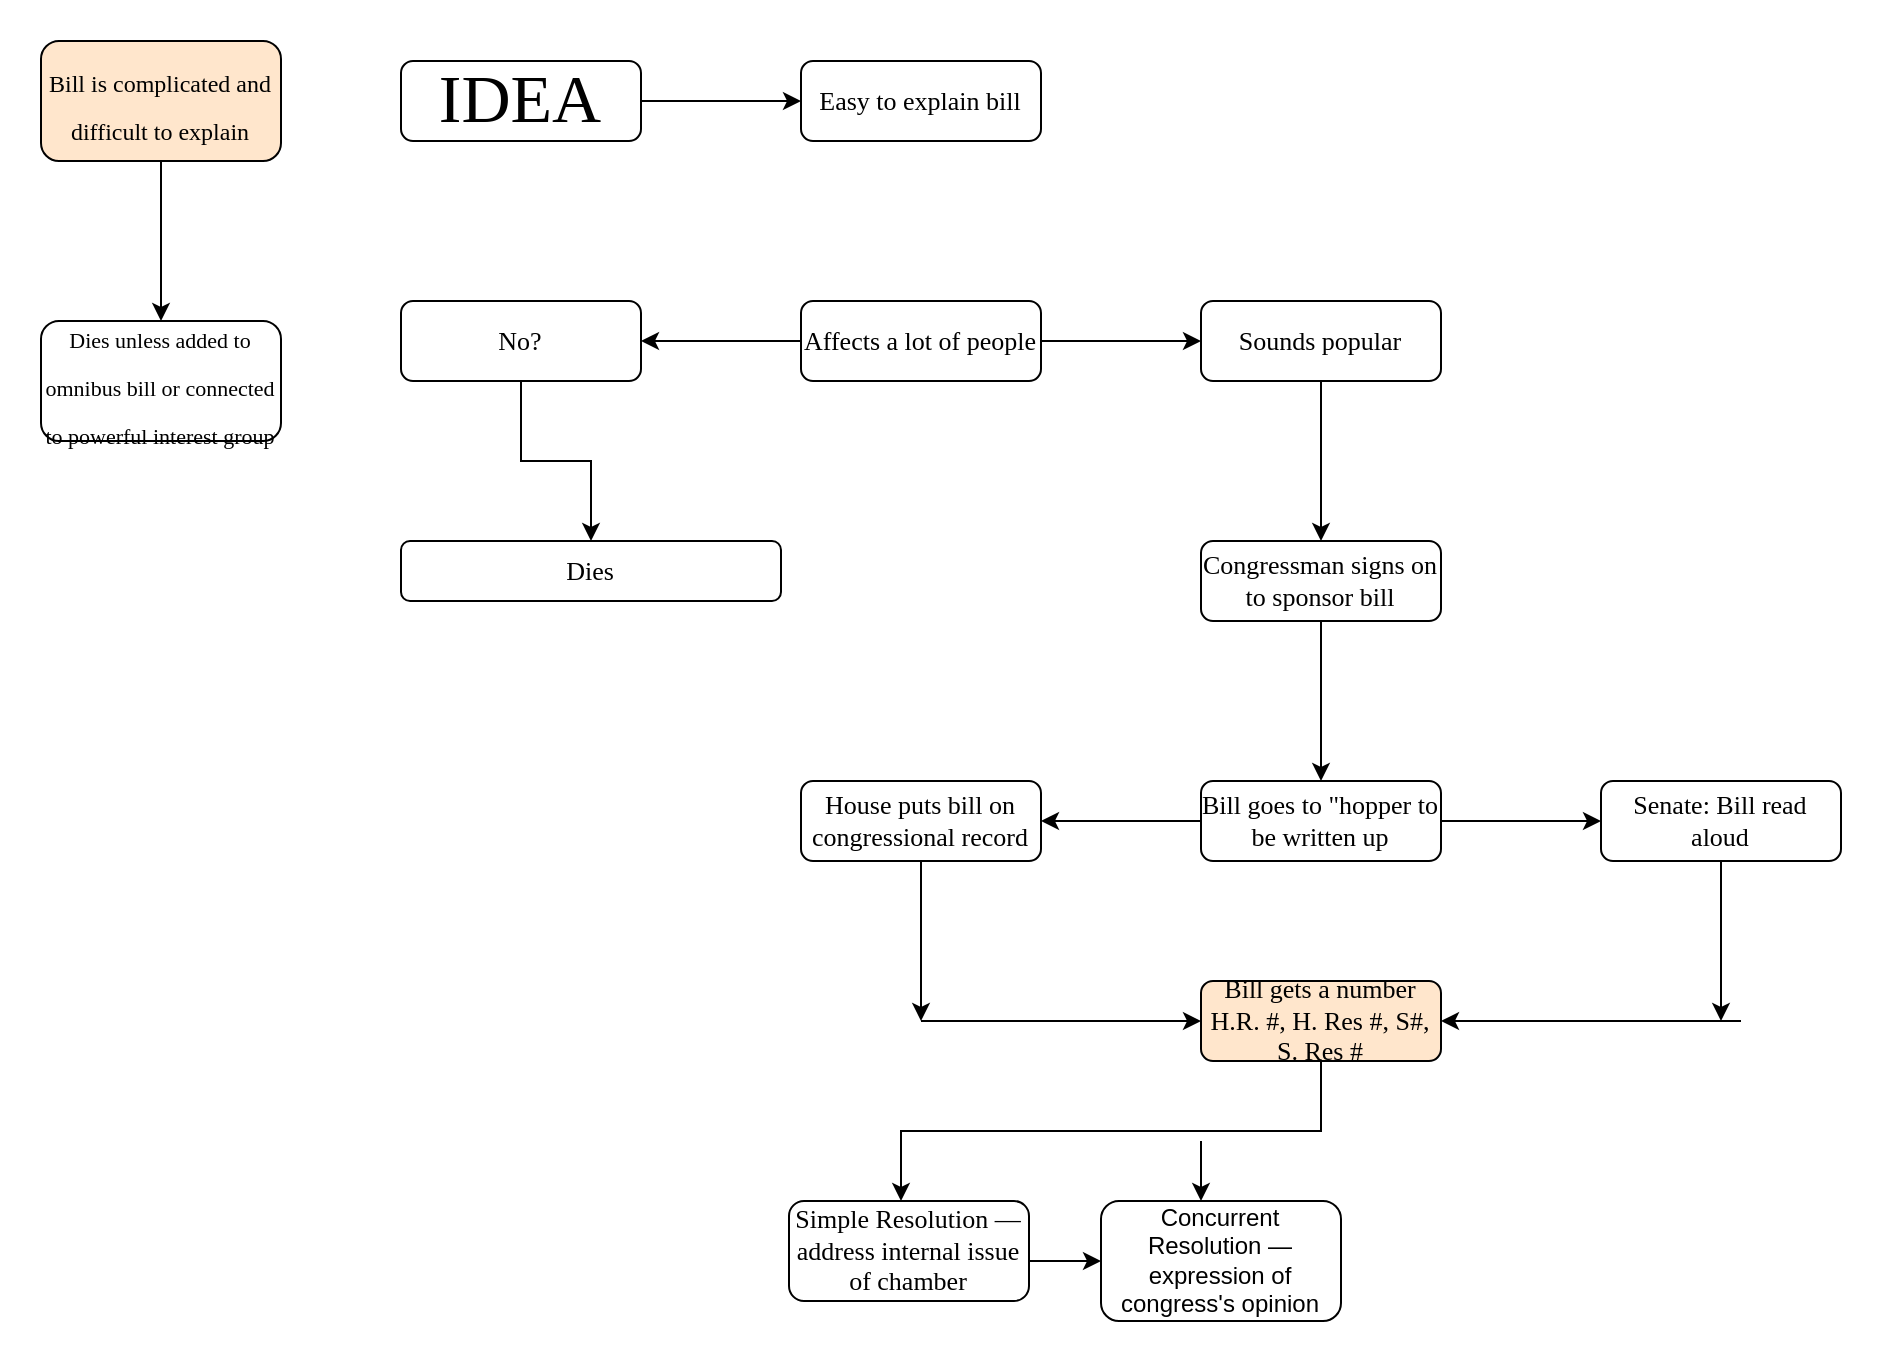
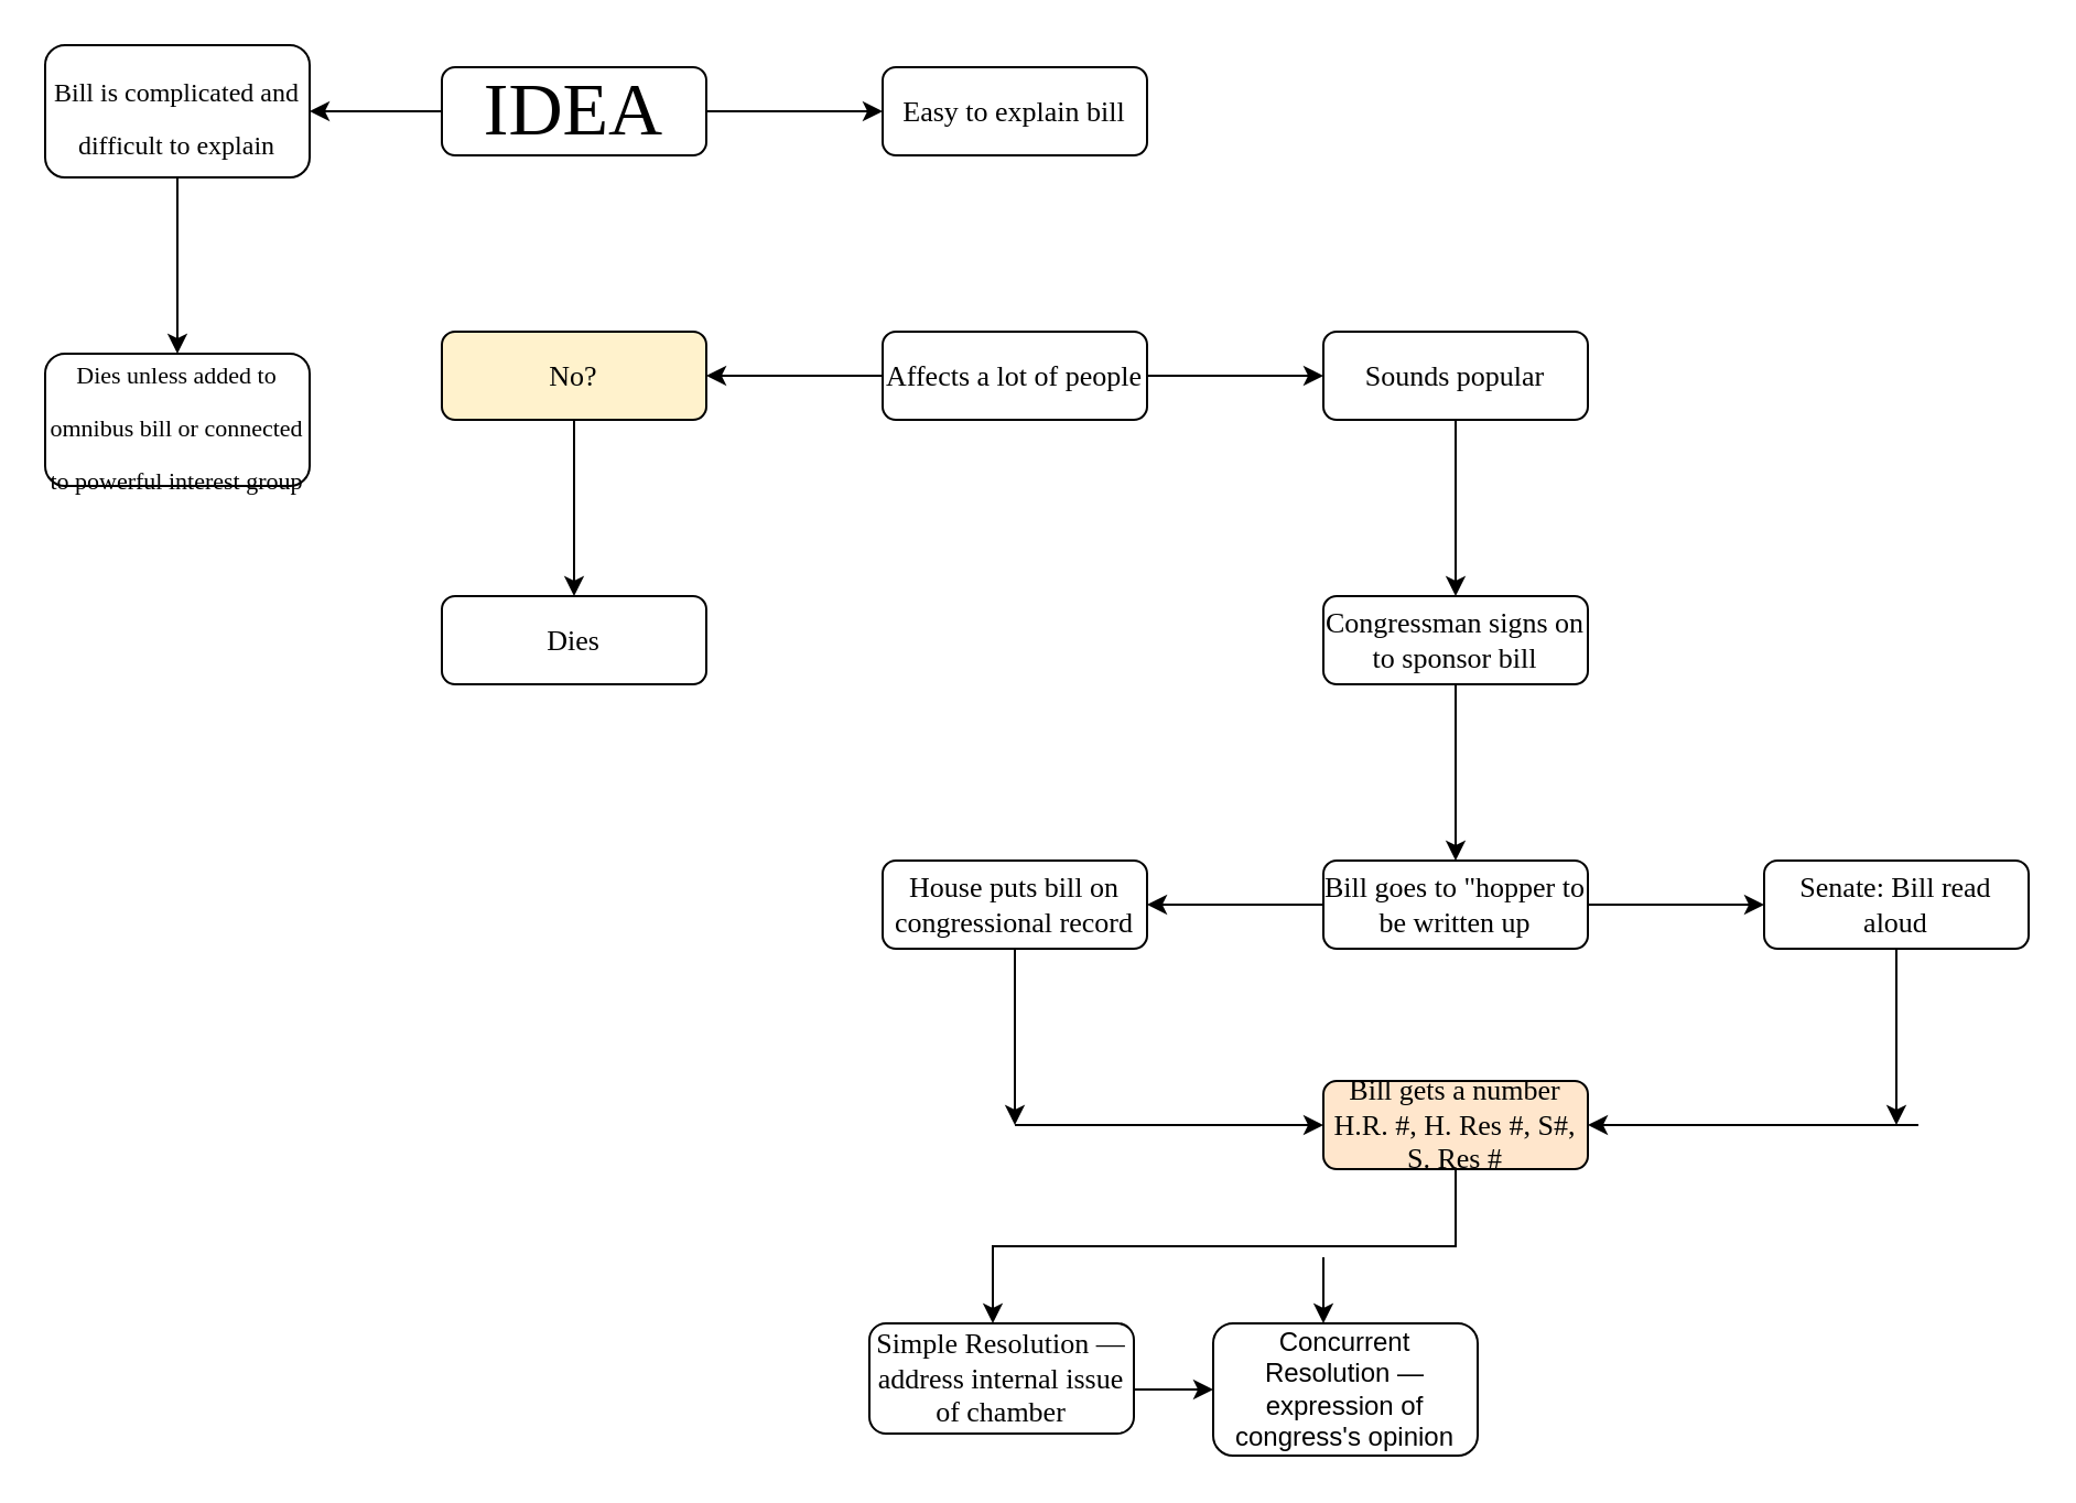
  <mxCell id="0" />
  <mxCell id="1" parent="0" />
+ <mxCell id="2" value="" style="edgeStyle=orthogonalEdgeStyle;rounded=0;orthogonalLoop=1;jettySize=auto;html=1;fontFamily=Times New Roman;fontSize=12;" edge="1" parent="1" source="4" target="6"><mxGeometry relative="1" as="geometry" /></mxCell>
  <mxCell id="3" value="" style="edgeStyle=orthogonalEdgeStyle;rounded=0;orthogonalLoop=1;jettySize=auto;html=1;fontFamily=Times New Roman;fontSize=11;" edge="1" parent="1" source="4" target="8"><mxGeometry relative="1" as="geometry" /></mxCell>
  <mxCell id="4" value="&lt;font face=&quot;Times New Roman&quot;&gt;&lt;span style=&quot;font-size: 34px;&quot;&gt;IDEA&lt;/span&gt;&lt;/font&gt;" style="rounded=1;whiteSpace=wrap;html=1;fontSize=12;glass=0;strokeWidth=1;shadow=0;" parent="1" vertex="1"><mxGeometry x="200" y="30" width="120" height="40" as="geometry" /></mxCell>
  <mxCell id="5" value="" style="edgeStyle=orthogonalEdgeStyle;rounded=0;orthogonalLoop=1;jettySize=auto;html=1;fontFamily=Times New Roman;fontSize=12;" edge="1" parent="1" source="6" target="7"><mxGeometry relative="1" as="geometry" /></mxCell>
- <mxCell id="6" value="&lt;font style=&quot;font-size: 12px;&quot;&gt;Bill is complicated and difficult to explain&lt;/font&gt;" style="whiteSpace=wrap;html=1;rounded=1;glass=0;strokeWidth=1;shadow=0;fontFamily=Times New Roman;fontSize=20;fillColor=#ffe6cc;" vertex="1" parent="1"><mxGeometry x="20" y="20" width="120" height="60" as="geometry" /></mxCell>
+ <mxCell id="6" value="&lt;font style=&quot;font-size: 12px;&quot;&gt;Bill is complicated and difficult to explain&lt;/font&gt;" style="whiteSpace=wrap;html=1;rounded=1;glass=0;strokeWidth=1;shadow=0;fontFamily=Times New Roman;fontSize=20;" vertex="1" parent="1"><mxGeometry x="20" y="20" width="120" height="60" as="geometry" /></mxCell>
  <mxCell id="7" value="&lt;font style=&quot;font-size: 11px;&quot;&gt;Dies unless added to omnibus bill or connected to powerful interest group&lt;/font&gt;" style="whiteSpace=wrap;html=1;rounded=1;glass=0;strokeWidth=1;shadow=0;fontFamily=Times New Roman;fontSize=20;" vertex="1" parent="1"><mxGeometry x="20" y="160" width="120" height="60" as="geometry" /></mxCell>
  <mxCell id="8" value="&lt;font style=&quot;font-size: 13px;&quot; face=&quot;Times New Roman&quot;&gt;Easy to explain bill&lt;/font&gt;" style="rounded=1;whiteSpace=wrap;html=1;fontSize=12;glass=0;strokeWidth=1;shadow=0;" vertex="1" parent="1"><mxGeometry x="400" y="30" width="120" height="40" as="geometry" /></mxCell>
  <mxCell id="9" value="" style="edgeStyle=orthogonalEdgeStyle;rounded=0;orthogonalLoop=1;jettySize=auto;html=1;fontFamily=Times New Roman;fontSize=13;" edge="1" parent="1" source="11" target="13"><mxGeometry relative="1" as="geometry" /></mxCell>
  <mxCell id="10" value="" style="edgeStyle=orthogonalEdgeStyle;rounded=0;orthogonalLoop=1;jettySize=auto;html=1;fontFamily=Times New Roman;fontSize=34;" edge="1" parent="1" source="11" target="16"><mxGeometry relative="1" as="geometry" /></mxCell>
  <mxCell id="11" value="&lt;font style=&quot;font-size: 13px;&quot; face=&quot;Times New Roman&quot;&gt;Affects a lot of people&lt;/font&gt;" style="rounded=1;whiteSpace=wrap;html=1;fontSize=12;glass=0;strokeWidth=1;shadow=0;" vertex="1" parent="1"><mxGeometry x="400" y="150" width="120" height="40" as="geometry" /></mxCell>
  <mxCell id="12" value="" style="edgeStyle=orthogonalEdgeStyle;rounded=0;orthogonalLoop=1;jettySize=auto;html=1;fontFamily=Times New Roman;fontSize=13;" edge="1" parent="1" source="13" target="14"><mxGeometry relative="1" as="geometry" /></mxCell>
- <mxCell id="13" value="&lt;font style=&quot;font-size: 13px;&quot; face=&quot;Times New Roman&quot;&gt;No?&lt;/font&gt;" style="rounded=1;whiteSpace=wrap;html=1;fontSize=12;glass=0;strokeWidth=1;shadow=0;" vertex="1" parent="1"><mxGeometry x="200" y="150" width="120" height="40" as="geometry" /></mxCell>
- <mxCell id="14" value="&lt;font style=&quot;font-size: 13px;&quot; face=&quot;Times New Roman&quot;&gt;Dies&lt;/font&gt;" style="rounded=1;whiteSpace=wrap;html=1;fontSize=12;glass=0;strokeWidth=1;shadow=0;" vertex="1" parent="1"><mxGeometry x="200" y="270" width="190" height="30" as="geometry" /></mxCell>
+ <mxCell id="13" value="&lt;font style=&quot;font-size: 13px;&quot; face=&quot;Times New Roman&quot;&gt;No?&lt;/font&gt;" style="rounded=1;whiteSpace=wrap;html=1;fontSize=12;glass=0;strokeWidth=1;shadow=0;fillColor=#fff2cc;" vertex="1" parent="1"><mxGeometry x="200" y="150" width="120" height="40" as="geometry" /></mxCell>
+ <mxCell id="14" value="&lt;font style=&quot;font-size: 13px;&quot; face=&quot;Times New Roman&quot;&gt;Dies&lt;/font&gt;" style="rounded=1;whiteSpace=wrap;html=1;fontSize=12;glass=0;strokeWidth=1;shadow=0;" vertex="1" parent="1"><mxGeometry x="200" y="270" width="120" height="40" as="geometry" /></mxCell>
  <mxCell id="15" value="" style="edgeStyle=orthogonalEdgeStyle;rounded=0;orthogonalLoop=1;jettySize=auto;html=1;fontFamily=Times New Roman;fontSize=34;" edge="1" parent="1" source="16" target="18"><mxGeometry relative="1" as="geometry" /></mxCell>
  <mxCell id="16" value="&lt;font style=&quot;font-size: 13px;&quot; face=&quot;Times New Roman&quot;&gt;Sounds popular&lt;/font&gt;" style="rounded=1;whiteSpace=wrap;html=1;fontSize=12;glass=0;strokeWidth=1;shadow=0;" vertex="1" parent="1"><mxGeometry x="600" y="150" width="120" height="40" as="geometry" /></mxCell>
  <mxCell id="17" value="" style="edgeStyle=orthogonalEdgeStyle;rounded=0;orthogonalLoop=1;jettySize=auto;html=1;fontFamily=Times New Roman;fontSize=34;" edge="1" parent="1" source="18" target="21"><mxGeometry relative="1" as="geometry" /></mxCell>
  <mxCell id="18" value="&lt;font style=&quot;font-size: 13px;&quot; face=&quot;Times New Roman&quot;&gt;Congressman signs on to sponsor bill&lt;/font&gt;" style="rounded=1;whiteSpace=wrap;html=1;fontSize=12;glass=0;strokeWidth=1;shadow=0;" vertex="1" parent="1"><mxGeometry x="600" y="270" width="120" height="40" as="geometry" /></mxCell>
  <mxCell id="19" value="" style="edgeStyle=orthogonalEdgeStyle;rounded=0;orthogonalLoop=1;jettySize=auto;html=1;fontFamily=Times New Roman;fontSize=34;" edge="1" parent="1" source="21" target="23"><mxGeometry relative="1" as="geometry" /></mxCell>
  <mxCell id="20" value="" style="edgeStyle=orthogonalEdgeStyle;rounded=0;orthogonalLoop=1;jettySize=auto;html=1;fontFamily=Times New Roman;fontSize=34;" edge="1" parent="1" source="21" target="25"><mxGeometry relative="1" as="geometry" /></mxCell>
  <mxCell id="21" value="&lt;font style=&quot;font-size: 13px;&quot; face=&quot;Times New Roman&quot;&gt;Bill goes to &quot;hopper to be written up&lt;/font&gt;" style="rounded=1;whiteSpace=wrap;html=1;fontSize=12;glass=0;strokeWidth=1;shadow=0;" vertex="1" parent="1"><mxGeometry x="600" y="390" width="120" height="40" as="geometry" /></mxCell>
  <mxCell id="22" value="" style="edgeStyle=orthogonalEdgeStyle;rounded=0;orthogonalLoop=1;jettySize=auto;html=1;fontFamily=Times New Roman;fontSize=34;" edge="1" parent="1" source="23"><mxGeometry relative="1" as="geometry"><mxPoint x="460" y="510" as="targetPoint" /></mxGeometry></mxCell>
  <mxCell id="23" value="&lt;font style=&quot;&quot; face=&quot;Times New Roman&quot;&gt;&lt;span style=&quot;font-size: 13px;&quot;&gt;House puts bill on congressional&amp;nbsp;record&lt;/span&gt;&lt;/font&gt;" style="rounded=1;whiteSpace=wrap;html=1;fontSize=12;glass=0;strokeWidth=1;shadow=0;" vertex="1" parent="1"><mxGeometry x="400" y="390" width="120" height="40" as="geometry" /></mxCell>
  <mxCell id="24" value="" style="edgeStyle=orthogonalEdgeStyle;rounded=0;orthogonalLoop=1;jettySize=auto;html=1;fontFamily=Times New Roman;fontSize=34;" edge="1" parent="1" source="25"><mxGeometry relative="1" as="geometry"><mxPoint x="860" y="510" as="targetPoint" /></mxGeometry></mxCell>
  <mxCell id="25" value="&lt;font style=&quot;font-size: 13px;&quot; face=&quot;Times New Roman&quot;&gt;Senate: Bill read aloud&lt;/font&gt;" style="rounded=1;whiteSpace=wrap;html=1;fontSize=12;glass=0;strokeWidth=1;shadow=0;" vertex="1" parent="1"><mxGeometry x="800" y="390" width="120" height="40" as="geometry" /></mxCell>
  <mxCell id="26" value="" style="endArrow=classic;html=1;rounded=0;fontFamily=Times New Roman;fontSize=34;" edge="1" parent="1"><mxGeometry width="50" height="50" relative="1" as="geometry"><mxPoint x="460" y="510" as="sourcePoint" /><mxPoint x="600" y="510" as="targetPoint" /></mxGeometry></mxCell>
  <mxCell id="27" value="" style="endArrow=classic;html=1;rounded=0;fontFamily=Times New Roman;fontSize=34;" edge="1" parent="1"><mxGeometry width="50" height="50" relative="1" as="geometry"><mxPoint x="870" y="510" as="sourcePoint" /><mxPoint x="720" y="510" as="targetPoint" /></mxGeometry></mxCell>
  <mxCell id="28" value="" style="edgeStyle=orthogonalEdgeStyle;rounded=0;orthogonalLoop=1;jettySize=auto;html=1;fontFamily=Times New Roman;fontSize=34;" edge="1" parent="1" source="29" target="31"><mxGeometry relative="1" as="geometry"><Array as="points"><mxPoint x="660" y="565" /><mxPoint x="450" y="565" /><mxPoint x="450" y="625" /></Array></mxGeometry></mxCell>
  <mxCell id="29" value="&lt;font style=&quot;font-size: 13px;&quot; face=&quot;Times New Roman&quot;&gt;Bill gets a number&lt;br&gt;H.R. #, H. Res #, S#, S. Res #&lt;br&gt;&lt;/font&gt;" style="rounded=1;whiteSpace=wrap;html=1;fontSize=12;glass=0;strokeWidth=1;shadow=0;fillColor=#ffe6cc;" vertex="1" parent="1"><mxGeometry x="600" y="490" width="120" height="40" as="geometry" /></mxCell>
  <mxCell id="30" value="" style="edgeStyle=orthogonalEdgeStyle;rounded=0;orthogonalLoop=1;jettySize=auto;html=1;fontFamily=Times New Roman;fontSize=34;" edge="1" parent="1" source="31" target="33"><mxGeometry relative="1" as="geometry"><Array as="points"><mxPoint x="530" y="630" /><mxPoint x="530" y="630" /></Array></mxGeometry></mxCell>
  <mxCell id="31" value="&lt;font style=&quot;font-size: 13px;&quot; face=&quot;Times New Roman&quot;&gt;Simple Resolution — address internal issue of chamber&lt;br&gt;&lt;/font&gt;" style="rounded=1;whiteSpace=wrap;html=1;fontSize=12;glass=0;strokeWidth=1;shadow=0;" vertex="1" parent="1"><mxGeometry x="394" y="600" width="120" height="50" as="geometry" /></mxCell>
  <mxCell id="32" value="" style="endArrow=classic;html=1;rounded=0;fontFamily=Times New Roman;fontSize=34;" edge="1" parent="1"><mxGeometry width="50" height="50" relative="1" as="geometry"><mxPoint x="600" y="570" as="sourcePoint" /><mxPoint x="600" y="600" as="targetPoint" /></mxGeometry></mxCell>
  <mxCell id="33" value="Concurrent Resolution — expression of congress's opinion" style="whiteSpace=wrap;html=1;rounded=1;glass=0;strokeWidth=1;shadow=0;" vertex="1" parent="1"><mxGeometry x="550" y="600" width="120" height="60" as="geometry" /></mxCell>
